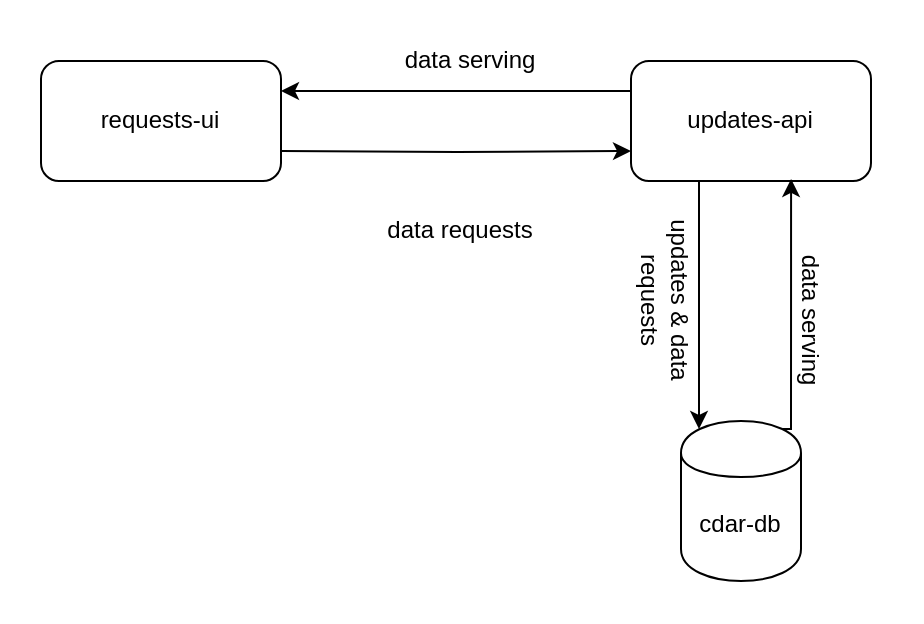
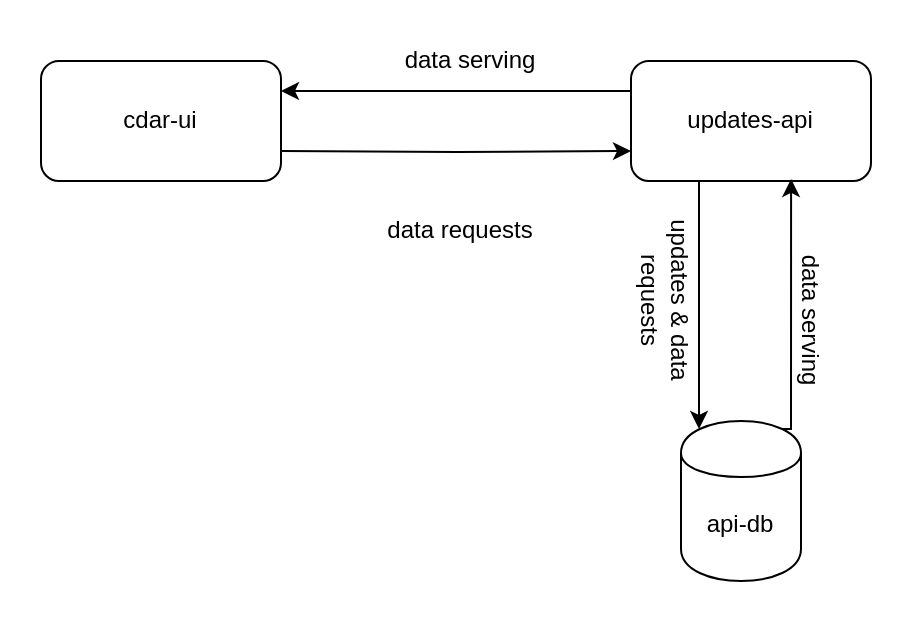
  <mxCell id="0" />
  <mxCell id="1" parent="0" />
  <mxCell id="2" style="edgeStyle=orthogonalEdgeStyle;rounded=0;orthogonalLoop=1;jettySize=auto;html=1;exitX=1;exitY=0.75;exitDx=0;exitDy=0;entryX=0;entryY=0.75;entryDx=0;entryDy=0;" edge="1" parent="1" target="6"><mxGeometry relative="1" as="geometry"><mxPoint x="140" y="75" as="sourcePoint" /></mxGeometry></mxCell>
- <mxCell id="3" value="requests-ui" style="rounded=1;whiteSpace=wrap;html=1;" vertex="1" parent="1"><mxGeometry x="20" y="30" width="120" height="60" as="geometry" /></mxCell>
+ <mxCell id="3" value="cdar-ui" style="rounded=1;whiteSpace=wrap;html=1;" vertex="1" parent="1"><mxGeometry x="20" y="30" width="120" height="60" as="geometry" /></mxCell>
  <mxCell id="4" style="edgeStyle=orthogonalEdgeStyle;rounded=0;orthogonalLoop=1;jettySize=auto;html=1;exitX=0;exitY=0.25;exitDx=0;exitDy=0;entryX=1;entryY=0.25;entryDx=0;entryDy=0;" edge="1" parent="1" source="6"><mxGeometry relative="1" as="geometry"><mxPoint x="140" y="45" as="targetPoint" /></mxGeometry></mxCell>
  <mxCell id="5" style="edgeStyle=orthogonalEdgeStyle;rounded=0;orthogonalLoop=1;jettySize=auto;html=1;exitX=0.25;exitY=1;exitDx=0;exitDy=0;entryX=0.15;entryY=0.05;entryDx=0;entryDy=0;entryPerimeter=0;" edge="1" parent="1" source="6" target="8"><mxGeometry relative="1" as="geometry"><Array as="points"><mxPoint x="349" y="90" /></Array></mxGeometry></mxCell>
  <mxCell id="6" value="updates-api" style="rounded=1;whiteSpace=wrap;html=1;" vertex="1" parent="1"><mxGeometry x="315" y="30" width="120" height="60" as="geometry" /></mxCell>
  <mxCell id="7" style="edgeStyle=orthogonalEdgeStyle;rounded=0;orthogonalLoop=1;jettySize=auto;html=1;exitX=0.85;exitY=0.05;exitDx=0;exitDy=0;exitPerimeter=0;entryX=0.667;entryY=0.983;entryDx=0;entryDy=0;entryPerimeter=0;" edge="1" parent="1" source="8" target="6"><mxGeometry relative="1" as="geometry"><Array as="points"><mxPoint x="395" y="214" /></Array></mxGeometry></mxCell>
- <mxCell id="8" value="cdar-db" style="shape=cylinder;whiteSpace=wrap;html=1;boundedLbl=1;backgroundOutline=1;" vertex="1" parent="1"><mxGeometry x="340" y="210" width="60" height="80" as="geometry" /></mxCell>
+ <mxCell id="8" value="api-db" style="shape=cylinder;whiteSpace=wrap;html=1;boundedLbl=1;backgroundOutline=1;" vertex="1" parent="1"><mxGeometry x="340" y="210" width="60" height="80" as="geometry" /></mxCell>
  <mxCell id="9" value="data requests" style="text;html=1;strokeColor=none;fillColor=none;align=center;verticalAlign=middle;whiteSpace=wrap;rounded=0;" vertex="1" parent="1"><mxGeometry x="190" y="105" width="80" height="20" as="geometry" /></mxCell>
  <mxCell id="10" value="data serving" style="text;html=1;strokeColor=none;fillColor=none;align=center;verticalAlign=middle;whiteSpace=wrap;rounded=0;" vertex="1" parent="1"><mxGeometry x="200" y="20" width="70" height="20" as="geometry" /></mxCell>
  <mxCell id="11" value="updates &amp;amp; data requests" style="text;html=1;strokeColor=none;fillColor=none;align=center;verticalAlign=middle;whiteSpace=wrap;rounded=0;rotation=90;" vertex="1" parent="1"><mxGeometry x="280" y="140" width="105" height="20" as="geometry" /></mxCell>
  <mxCell id="12" value="data serving" style="text;html=1;strokeColor=none;fillColor=none;align=center;verticalAlign=middle;whiteSpace=wrap;rounded=0;rotation=90;" vertex="1" parent="1"><mxGeometry x="370" y="150" width="70" height="20" as="geometry" /></mxCell>
